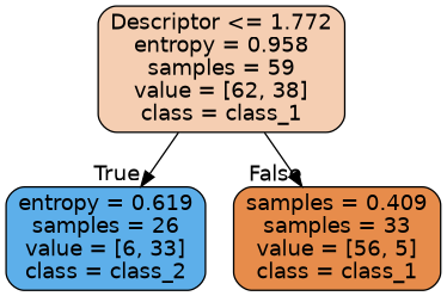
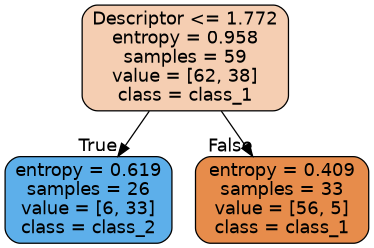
  digraph {
    node [color=black fontname=helvetica shape=box style="filled, rounded"]
    edge [fontname=helvetica labeldistance=2.5]
    n1 [fillcolor="#f5ceb2" label="Descriptor <= 1.772\nentropy = 0.958\nsamples = 59\nvalue = [62, 38]\nclass = class_1"]
    n2 [fillcolor="#5dafea" label="entropy = 0.619\nsamples = 26\nvalue = [6, 33]\nclass = class_2"]
-   n3 [fillcolor="#e78c4b" label="samples = 0.409\nsamples = 33\nvalue = [56, 5]\nclass = class_1"]
+   n3 [fillcolor="#e78c4b" label="entropy = 0.409\nsamples = 33\nvalue = [56, 5]\nclass = class_1"]
    n1 -> n2 [headlabel=True labelangle=45]
    n1 -> n3 [headlabel=False labelangle=-45]
  }
